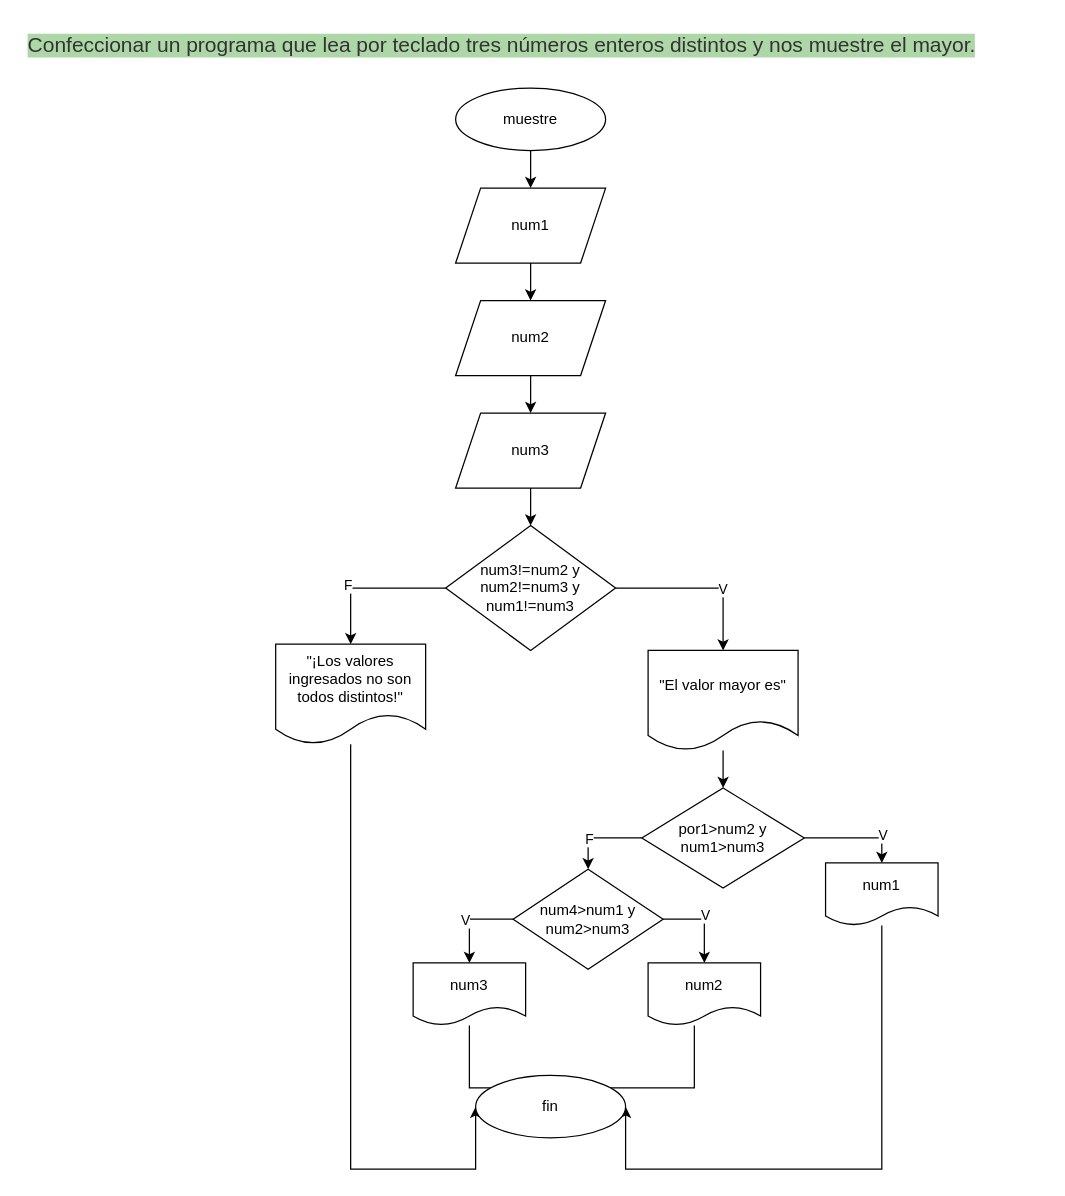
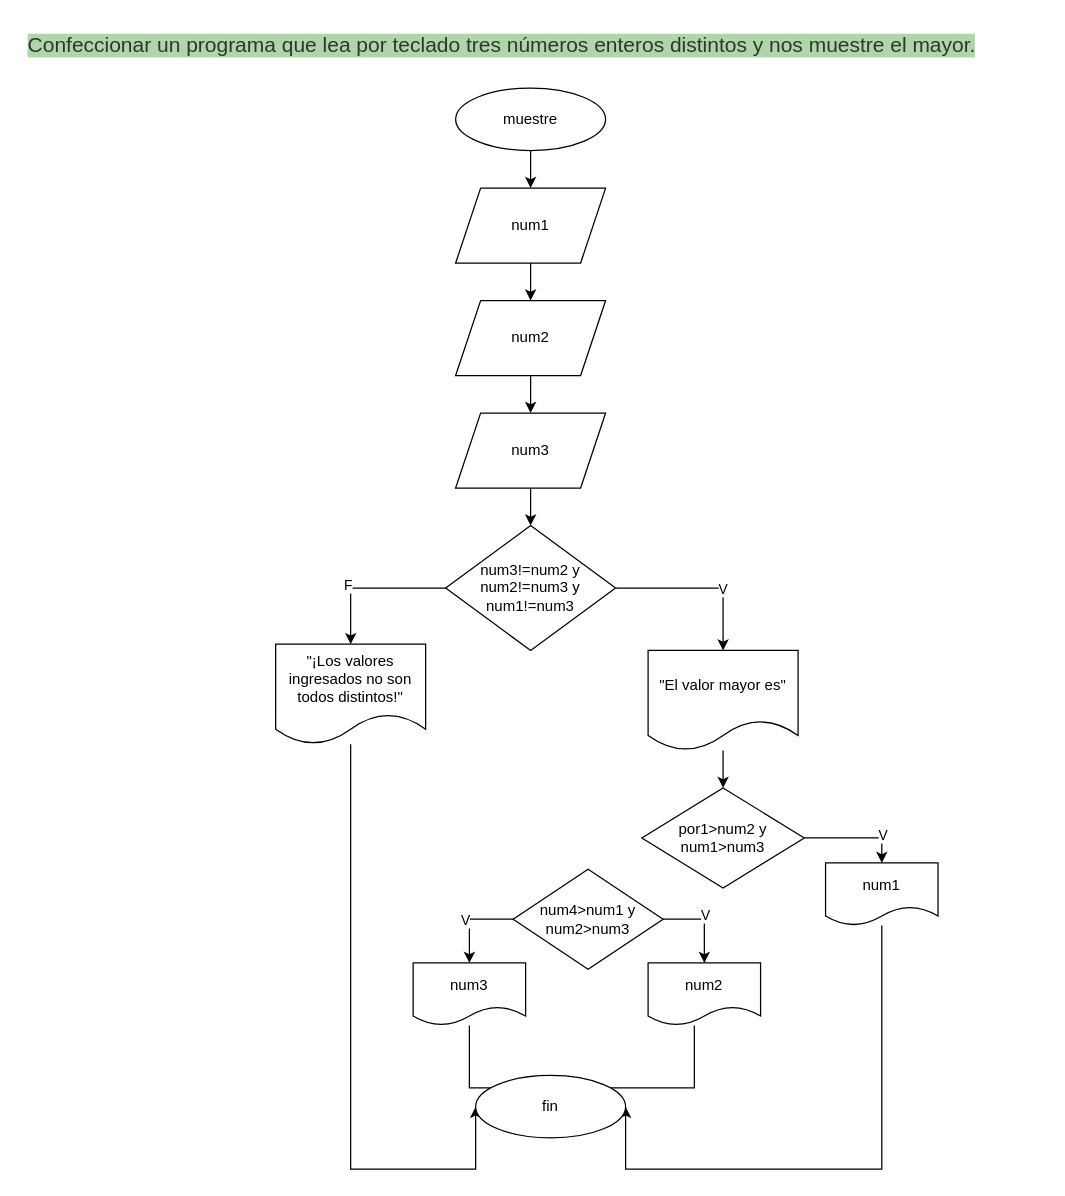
  <mxCell id="0" />
  <mxCell id="1" parent="0" />
  <mxCell id="2" value="&lt;span style=&quot;color: rgb(51, 51, 51); font-family: sans-serif, arial; font-size: 16.8px; font-style: normal; font-variant-ligatures: normal; font-variant-caps: normal; font-weight: 400; letter-spacing: normal; orphans: 2; text-align: start; text-indent: 0px; text-transform: none; widows: 2; word-spacing: 0px; -webkit-text-stroke-width: 0px; background-color: rgb(174, 215, 168); text-decoration-thickness: initial; text-decoration-style: initial; text-decoration-color: initial; float: none; display: inline !important;&quot;&gt;Confeccionar un programa que lea por teclado tres números enteros distintos y nos muestre el mayor.&lt;/span&gt;" style="text;whiteSpace=wrap;html=1;" vertex="1" parent="1"><mxGeometry x="20" y="20" width="810" height="40" as="geometry" /></mxCell>
  <mxCell id="3" value="" style="edgeStyle=orthogonalEdgeStyle;rounded=0;orthogonalLoop=1;jettySize=auto;html=1;" edge="1" parent="1" source="4" target="6"><mxGeometry relative="1" as="geometry" /></mxCell>
  <mxCell id="4" value="muestre" style="ellipse;whiteSpace=wrap;html=1;" vertex="1" parent="1"><mxGeometry x="364" y="70" width="120" height="50" as="geometry" /></mxCell>
  <mxCell id="5" value="" style="edgeStyle=orthogonalEdgeStyle;rounded=0;orthogonalLoop=1;jettySize=auto;html=1;" edge="1" parent="1" source="6" target="8"><mxGeometry relative="1" as="geometry" /></mxCell>
  <mxCell id="6" value="num1" style="shape=parallelogram;perimeter=parallelogramPerimeter;whiteSpace=wrap;html=1;fixedSize=1;" vertex="1" parent="1"><mxGeometry x="364" y="150" width="120" height="60" as="geometry" /></mxCell>
  <mxCell id="7" value="" style="edgeStyle=orthogonalEdgeStyle;rounded=0;orthogonalLoop=1;jettySize=auto;html=1;" edge="1" parent="1" source="8" target="10"><mxGeometry relative="1" as="geometry" /></mxCell>
  <mxCell id="8" value="num2" style="shape=parallelogram;perimeter=parallelogramPerimeter;whiteSpace=wrap;html=1;fixedSize=1;" vertex="1" parent="1"><mxGeometry x="364" y="240" width="120" height="60" as="geometry" /></mxCell>
  <mxCell id="9" value="" style="edgeStyle=orthogonalEdgeStyle;rounded=0;orthogonalLoop=1;jettySize=auto;html=1;" edge="1" parent="1" source="10" target="31"><mxGeometry relative="1" as="geometry" /></mxCell>
  <mxCell id="10" value="num3" style="shape=parallelogram;perimeter=parallelogramPerimeter;whiteSpace=wrap;html=1;fixedSize=1;" vertex="1" parent="1"><mxGeometry x="364" y="330" width="120" height="60" as="geometry" /></mxCell>
  <mxCell id="11" style="edgeStyle=orthogonalEdgeStyle;rounded=0;orthogonalLoop=1;jettySize=auto;html=1;exitX=1;exitY=0.5;exitDx=0;exitDy=0;entryX=0.5;entryY=0;entryDx=0;entryDy=0;" edge="1" parent="1" source="15" target="19"><mxGeometry relative="1" as="geometry" /></mxCell>
  <mxCell id="12" value="V" style="edgeLabel;html=1;align=center;verticalAlign=middle;resizable=0;points=[];" vertex="1" connectable="0" parent="11"><mxGeometry x="0.566" y="-1" relative="1" as="geometry"><mxPoint x="1" y="-5" as="offset" /></mxGeometry></mxCell>
- <mxCell id="13" style="edgeStyle=orthogonalEdgeStyle;rounded=0;orthogonalLoop=1;jettySize=auto;html=1;exitX=0;exitY=0.5;exitDx=0;exitDy=0;entryX=0.5;entryY=0;entryDx=0;entryDy=0;" edge="1" parent="1" source="15" target="24"><mxGeometry relative="1" as="geometry" /></mxCell>
- <mxCell id="14" value="F" style="edgeLabel;html=1;align=center;verticalAlign=middle;resizable=0;points=[];" vertex="1" connectable="0" parent="13"><mxGeometry x="0.5" relative="1" as="geometry"><mxPoint y="-8" as="offset" /></mxGeometry></mxCell>
  <mxCell id="15" value="por1&amp;gt;num2 y num1&amp;gt;num3" style="rhombus;whiteSpace=wrap;html=1;" vertex="1" parent="1"><mxGeometry x="513" y="630" width="130" height="80" as="geometry" /></mxCell>
  <mxCell id="16" value="" style="edgeStyle=orthogonalEdgeStyle;rounded=0;orthogonalLoop=1;jettySize=auto;html=1;" edge="1" parent="1" source="17" target="15"><mxGeometry relative="1" as="geometry" /></mxCell>
  <mxCell id="17" value="&quot;El valor mayor es&quot;" style="shape=document;whiteSpace=wrap;html=1;boundedLbl=1;" vertex="1" parent="1"><mxGeometry x="518" y="520" width="120" height="80" as="geometry" /></mxCell>
  <mxCell id="18" style="edgeStyle=orthogonalEdgeStyle;rounded=0;orthogonalLoop=1;jettySize=auto;html=1;entryX=1;entryY=0.5;entryDx=0;entryDy=0;" edge="1" parent="1" source="19" target="36"><mxGeometry relative="1" as="geometry"><Array as="points"><mxPoint x="705" y="935" /></Array></mxGeometry></mxCell>
  <mxCell id="19" value="num1" style="shape=document;whiteSpace=wrap;html=1;boundedLbl=1;" vertex="1" parent="1"><mxGeometry x="660" y="690" width="90" height="50" as="geometry" /></mxCell>
  <mxCell id="20" style="edgeStyle=orthogonalEdgeStyle;rounded=0;orthogonalLoop=1;jettySize=auto;html=1;exitX=1;exitY=0.5;exitDx=0;exitDy=0;entryX=0.5;entryY=0;entryDx=0;entryDy=0;" edge="1" parent="1" source="24" target="26"><mxGeometry relative="1" as="geometry" /></mxCell>
  <mxCell id="21" value="V" style="edgeLabel;html=1;align=center;verticalAlign=middle;resizable=0;points=[];" vertex="1" connectable="0" parent="20"><mxGeometry x="0.2" y="5" relative="1" as="geometry"><mxPoint x="-5" y="-12" as="offset" /></mxGeometry></mxCell>
  <mxCell id="22" style="edgeStyle=orthogonalEdgeStyle;rounded=0;orthogonalLoop=1;jettySize=auto;html=1;exitX=0;exitY=0.5;exitDx=0;exitDy=0;entryX=0.5;entryY=0;entryDx=0;entryDy=0;" edge="1" parent="1" source="24" target="35"><mxGeometry relative="1" as="geometry" /></mxCell>
  <mxCell id="23" value="V" style="edgeLabel;html=1;align=center;verticalAlign=middle;resizable=0;points=[];" vertex="1" connectable="0" parent="22"><mxGeometry y="-4" relative="1" as="geometry"><mxPoint as="offset" /></mxGeometry></mxCell>
  <mxCell id="24" value="num4&amp;gt;num1 y num2&amp;gt;num3" style="rhombus;whiteSpace=wrap;html=1;" vertex="1" parent="1"><mxGeometry x="410" y="695" width="120" height="80" as="geometry" /></mxCell>
  <mxCell id="25" style="edgeStyle=orthogonalEdgeStyle;rounded=0;orthogonalLoop=1;jettySize=auto;html=1;entryX=0.5;entryY=0;entryDx=0;entryDy=0;" edge="1" parent="1" source="26" target="36"><mxGeometry relative="1" as="geometry"><Array as="points"><mxPoint x="555" y="870" /><mxPoint x="440" y="870" /></Array></mxGeometry></mxCell>
  <mxCell id="26" value="num2" style="shape=document;whiteSpace=wrap;html=1;boundedLbl=1;" vertex="1" parent="1"><mxGeometry x="518" y="770" width="90" height="50" as="geometry" /></mxCell>
  <mxCell id="27" style="edgeStyle=orthogonalEdgeStyle;rounded=0;orthogonalLoop=1;jettySize=auto;html=1;exitX=0;exitY=0.5;exitDx=0;exitDy=0;entryX=0.5;entryY=0;entryDx=0;entryDy=0;" edge="1" parent="1" source="31" target="33"><mxGeometry relative="1" as="geometry" /></mxCell>
  <mxCell id="28" value="F" style="edgeLabel;html=1;align=center;verticalAlign=middle;resizable=0;points=[];" vertex="1" connectable="0" parent="27"><mxGeometry x="0.256" y="-4" relative="1" as="geometry"><mxPoint x="1" y="-3" as="offset" /></mxGeometry></mxCell>
  <mxCell id="29" style="edgeStyle=orthogonalEdgeStyle;rounded=0;orthogonalLoop=1;jettySize=auto;html=1;exitX=1;exitY=0.5;exitDx=0;exitDy=0;entryX=0.5;entryY=0;entryDx=0;entryDy=0;" edge="1" parent="1" source="31" target="17"><mxGeometry relative="1" as="geometry" /></mxCell>
  <mxCell id="30" value="V" style="edgeLabel;html=1;align=center;verticalAlign=middle;resizable=0;points=[];" vertex="1" connectable="0" parent="29"><mxGeometry x="0.25" relative="1" as="geometry"><mxPoint as="offset" /></mxGeometry></mxCell>
  <mxCell id="31" value="num3!=num2 y num2!=num3 y num1!=num3" style="rhombus;whiteSpace=wrap;html=1;" vertex="1" parent="1"><mxGeometry x="356" y="420" width="136" height="100" as="geometry" /></mxCell>
  <mxCell id="32" style="edgeStyle=orthogonalEdgeStyle;rounded=0;orthogonalLoop=1;jettySize=auto;html=1;entryX=0;entryY=0.5;entryDx=0;entryDy=0;" edge="1" parent="1" source="33" target="36"><mxGeometry relative="1" as="geometry"><Array as="points"><mxPoint x="280" y="935" /></Array></mxGeometry></mxCell>
  <mxCell id="33" value="&quot;¡Los valores ingresados no son todos distintos!&quot;" style="shape=document;whiteSpace=wrap;html=1;boundedLbl=1;" vertex="1" parent="1"><mxGeometry x="220" y="515" width="120" height="80" as="geometry" /></mxCell>
  <mxCell id="34" style="edgeStyle=orthogonalEdgeStyle;rounded=0;orthogonalLoop=1;jettySize=auto;html=1;entryX=0.5;entryY=0;entryDx=0;entryDy=0;" edge="1" parent="1" source="35" target="36"><mxGeometry relative="1" as="geometry"><Array as="points"><mxPoint x="375" y="870" /><mxPoint x="440" y="870" /></Array></mxGeometry></mxCell>
  <mxCell id="35" value="num3" style="shape=document;whiteSpace=wrap;html=1;boundedLbl=1;" vertex="1" parent="1"><mxGeometry x="330" y="770" width="90" height="50" as="geometry" /></mxCell>
  <mxCell id="36" value="fin" style="ellipse;whiteSpace=wrap;html=1;" vertex="1" parent="1"><mxGeometry x="380" y="860" width="120" height="50" as="geometry" /></mxCell>
